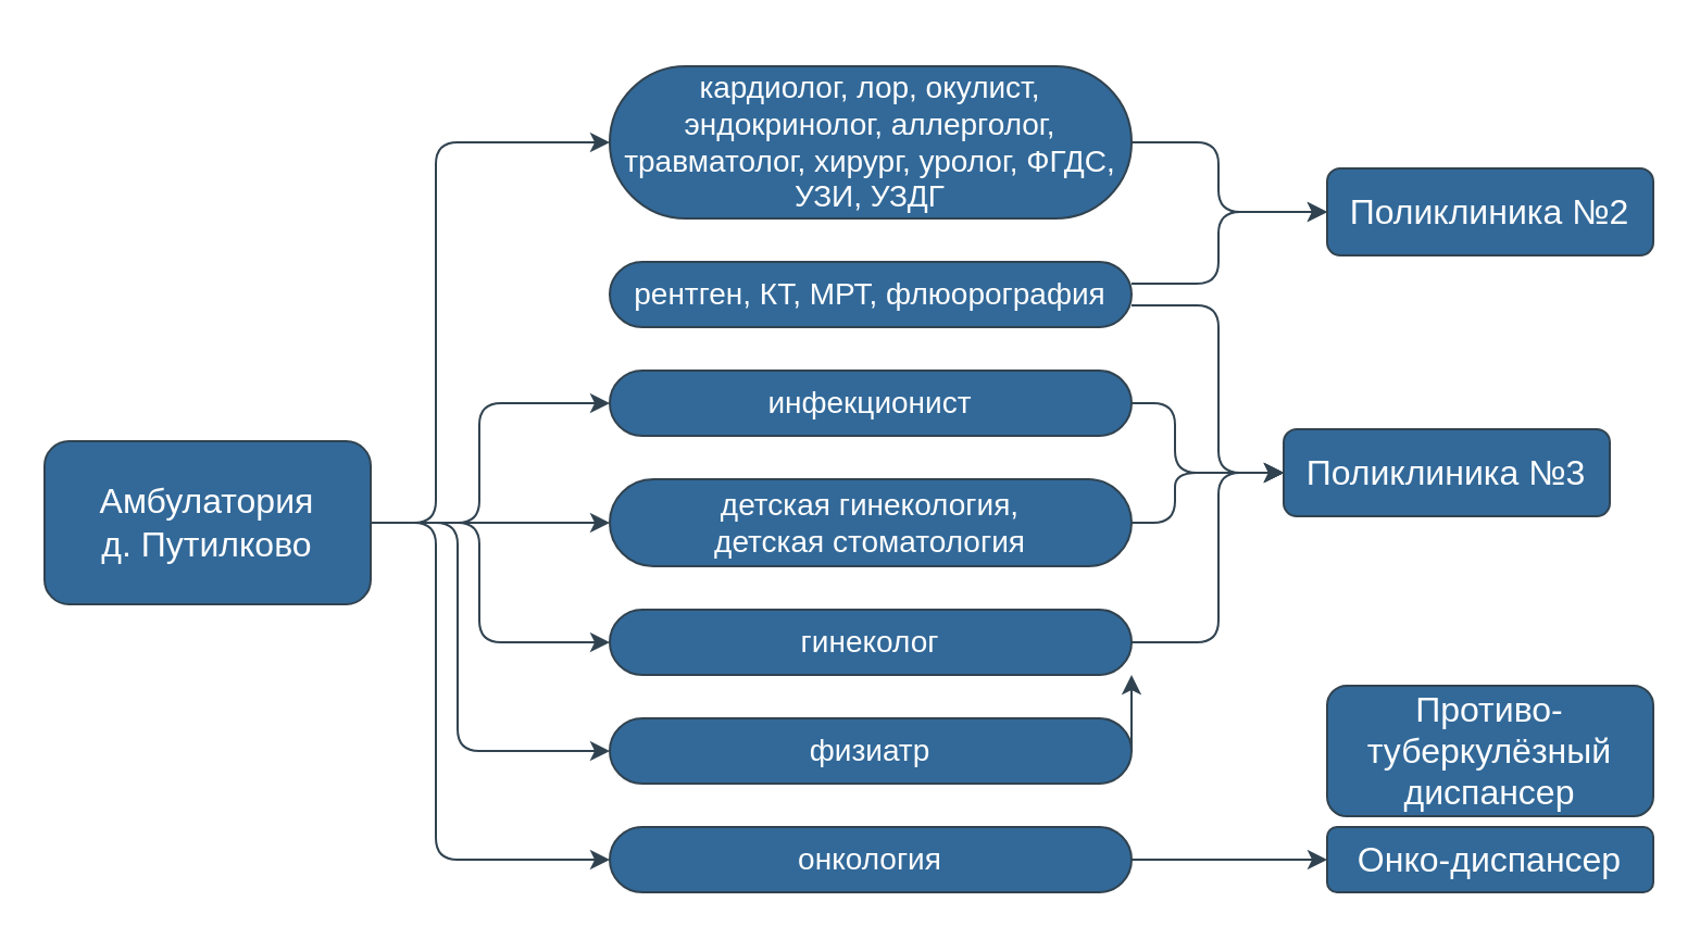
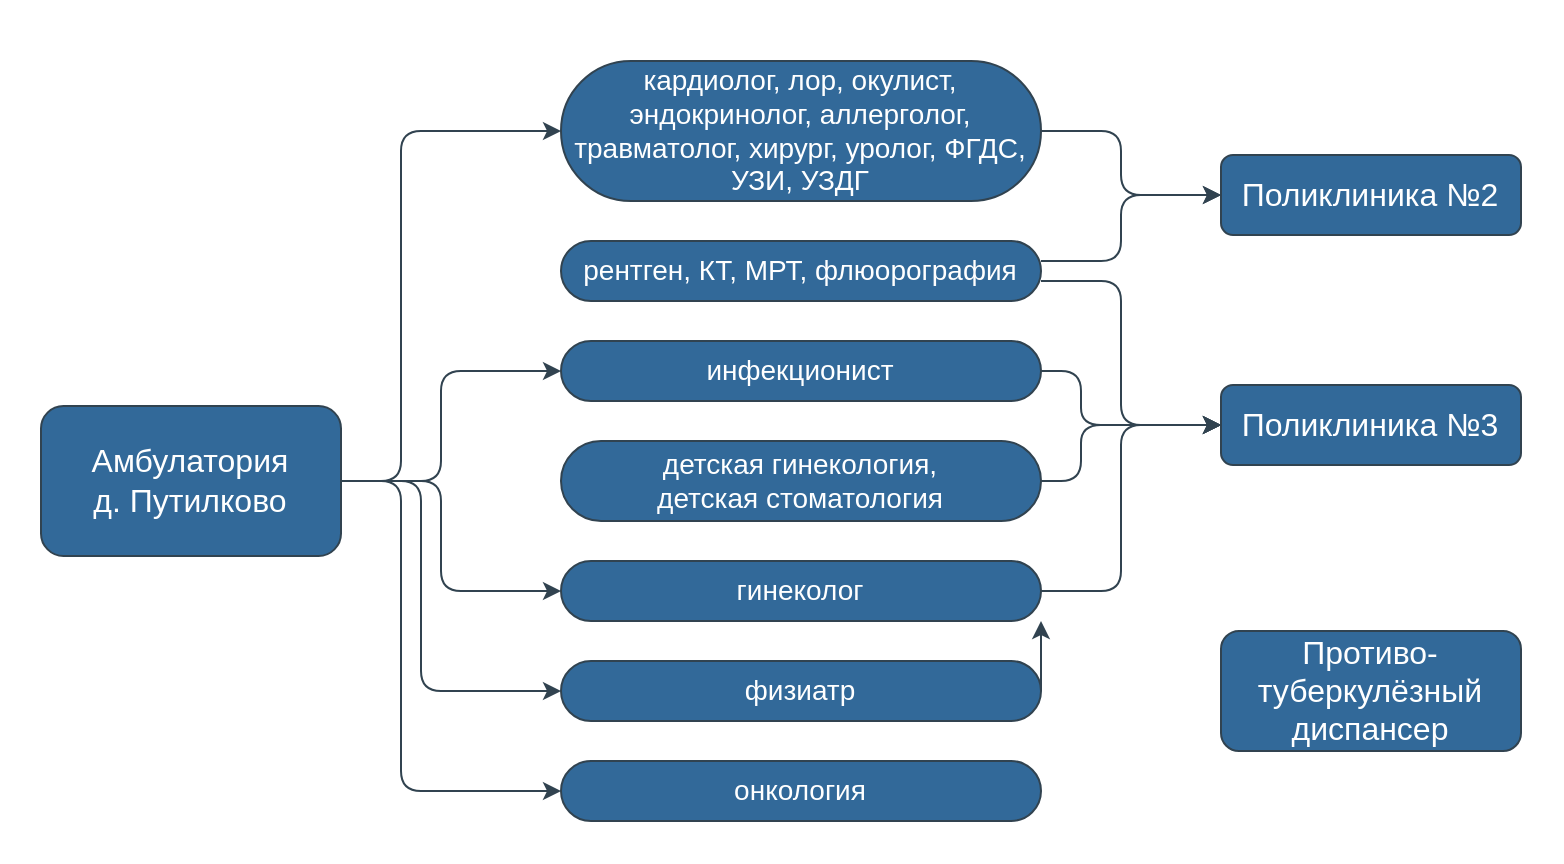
  <mxCell id="0" />
  <mxCell id="1" parent="0" />
  <mxCell id="2" value="&lt;font style=&quot;font-size: 14px&quot;&gt;кардиолог, лор, окулист, эндокринолог, аллерголог, травматолог, хирург, уролог, ФГДС, УЗИ, УЗДГ&lt;/font&gt;" style="rounded=1;whiteSpace=wrap;html=1;arcSize=50;shadow=0;fontColor=#FFFFFF;fillColor=#326999;strokeColor=#314350;" vertex="1" parent="1"><mxGeometry x="280" y="30" width="240" height="70" as="geometry" /></mxCell>
  <mxCell id="3" value="&lt;font style=&quot;font-size: 14px&quot;&gt;рентген, КТ, МРТ, флюорография&lt;/font&gt;" style="rounded=1;whiteSpace=wrap;html=1;arcSize=50;shadow=0;fontColor=#FFFFFF;fillColor=#326999;strokeColor=#314350;" vertex="1" parent="1"><mxGeometry x="280" y="120" width="240" height="30" as="geometry" /></mxCell>
  <mxCell id="4" value="&lt;font style=&quot;font-size: 14px&quot;&gt;инфекционист&lt;/font&gt;" style="rounded=1;whiteSpace=wrap;html=1;arcSize=50;shadow=0;fontColor=#FFFFFF;fillColor=#326999;strokeColor=#314350;" vertex="1" parent="1"><mxGeometry x="280" y="170" width="240" height="30" as="geometry" /></mxCell>
  <mxCell id="5" value="&lt;font style=&quot;font-size: 16px&quot;&gt;Амбулатория&lt;br&gt;д. Путилково&lt;br&gt;&lt;/font&gt;" style="rounded=1;whiteSpace=wrap;html=1;shadow=0;fontColor=#FFFFFF;fillColor=#326999;strokeColor=#314350;" vertex="1" parent="1"><mxGeometry x="20" y="202.5" width="150" height="75" as="geometry" /></mxCell>
  <mxCell id="6" value="&lt;font&gt;&lt;font style=&quot;font-size: 16px&quot;&gt;Поликлиника №2&lt;/font&gt;&lt;br&gt;&lt;/font&gt;" style="rounded=1;whiteSpace=wrap;html=1;shadow=0;fontColor=#FFFFFF;fillColor=#326999;strokeColor=#314350;" vertex="1" parent="1"><mxGeometry x="610" y="77" width="150" height="40" as="geometry" /></mxCell>
  <mxCell id="7" value="" style="edgeStyle=elbowEdgeStyle;elbow=horizontal;endArrow=classic;html=1;exitX=1;exitY=0.5;exitDx=0;exitDy=0;entryX=0;entryY=0.5;entryDx=0;entryDy=0;shadow=0;fontColor=#FFFFFF;strokeColor=#314350;" edge="1" parent="1" source="2" target="6"><mxGeometry width="50" height="50" relative="1" as="geometry"><mxPoint x="630" y="180" as="sourcePoint" /><mxPoint x="680" y="130" as="targetPoint" /><Array as="points"><mxPoint x="560" y="90" /><mxPoint x="560" y="20" /></Array></mxGeometry></mxCell>
  <mxCell id="8" value="" style="edgeStyle=elbowEdgeStyle;elbow=horizontal;endArrow=classic;html=1;entryX=0;entryY=0.5;entryDx=0;entryDy=0;shadow=0;fontColor=#FFFFFF;strokeColor=#314350;" edge="1" parent="1" target="6"><mxGeometry width="50" height="50" relative="1" as="geometry"><mxPoint x="520" y="130" as="sourcePoint" /><mxPoint x="620" y="117.5" as="targetPoint" /><Array as="points"><mxPoint x="560" y="110" /><mxPoint x="560" y="60" /></Array></mxGeometry></mxCell>
- <mxCell id="9" value="&lt;font&gt;&lt;font style=&quot;font-size: 16px&quot;&gt;Поликлиника №3&lt;/font&gt;&lt;br&gt;&lt;/font&gt;" style="rounded=1;whiteSpace=wrap;html=1;shadow=0;fontColor=#FFFFFF;fillColor=#326999;strokeColor=#314350;" vertex="1" parent="1"><mxGeometry x="590" y="197" width="150" height="40" as="geometry" /></mxCell>
+ <mxCell id="9" value="&lt;font&gt;&lt;font style=&quot;font-size: 16px&quot;&gt;Поликлиника №3&lt;/font&gt;&lt;br&gt;&lt;/font&gt;" style="rounded=1;whiteSpace=wrap;html=1;shadow=0;fontColor=#FFFFFF;fillColor=#326999;strokeColor=#314350;" vertex="1" parent="1"><mxGeometry x="610" y="192" width="150" height="40" as="geometry" /></mxCell>
  <mxCell id="10" value="&lt;font style=&quot;font-size: 14px&quot;&gt;детская гинекология,&lt;br&gt;детская стоматология&lt;/font&gt;" style="rounded=1;whiteSpace=wrap;html=1;arcSize=50;shadow=0;fontColor=#FFFFFF;fillColor=#326999;strokeColor=#314350;" vertex="1" parent="1"><mxGeometry x="280" y="220" width="240" height="40" as="geometry" /></mxCell>
  <mxCell id="11" value="&lt;font style=&quot;font-size: 14px&quot;&gt;гинеколог&lt;/font&gt;" style="rounded=1;whiteSpace=wrap;html=1;arcSize=50;shadow=0;fontColor=#FFFFFF;fillColor=#326999;strokeColor=#314350;" vertex="1" parent="1"><mxGeometry x="280" y="280" width="240" height="30" as="geometry" /></mxCell>
  <mxCell id="12" value="&lt;font style=&quot;font-size: 14px&quot;&gt;физиатр&lt;/font&gt;" style="rounded=1;whiteSpace=wrap;html=1;arcSize=50;shadow=0;fontColor=#FFFFFF;fillColor=#326999;strokeColor=#314350;" vertex="1" parent="1"><mxGeometry x="280" y="330" width="240" height="30" as="geometry" /></mxCell>
  <mxCell id="13" value="" style="edgeStyle=elbowEdgeStyle;elbow=horizontal;endArrow=classic;html=1;entryX=0;entryY=0.5;entryDx=0;entryDy=0;shadow=0;fontColor=#FFFFFF;strokeColor=#314350;" edge="1" parent="1" target="9"><mxGeometry width="50" height="50" relative="1" as="geometry"><mxPoint x="520" y="140" as="sourcePoint" /><mxPoint x="670" y="300" as="targetPoint" /><Array as="points"><mxPoint x="560" y="170" /><mxPoint x="560" y="110" /><mxPoint x="540" y="110" /><mxPoint x="580" y="100" /></Array></mxGeometry></mxCell>
  <mxCell id="14" value="" style="edgeStyle=elbowEdgeStyle;elbow=horizontal;endArrow=classic;html=1;exitX=1;exitY=0.5;exitDx=0;exitDy=0;entryX=0;entryY=0.5;entryDx=0;entryDy=0;shadow=0;fontColor=#FFFFFF;strokeColor=#314350;" edge="1" parent="1" source="4" target="9"><mxGeometry width="50" height="50" relative="1" as="geometry"><mxPoint x="630" y="360" as="sourcePoint" /><mxPoint x="680" y="310" as="targetPoint" /><Array as="points"><mxPoint x="540" y="200" /></Array></mxGeometry></mxCell>
  <mxCell id="15" value="" style="edgeStyle=elbowEdgeStyle;elbow=horizontal;endArrow=classic;html=1;exitX=1;exitY=0.5;exitDx=0;exitDy=0;entryX=0;entryY=0.5;entryDx=0;entryDy=0;shadow=0;fontColor=#FFFFFF;strokeColor=#314350;" edge="1" parent="1" source="10" target="9"><mxGeometry width="50" height="50" relative="1" as="geometry"><mxPoint x="640" y="370" as="sourcePoint" /><mxPoint x="690" y="320" as="targetPoint" /><Array as="points"><mxPoint x="540" y="230" /><mxPoint x="580" y="160" /></Array></mxGeometry></mxCell>
  <mxCell id="16" value="" style="edgeStyle=elbowEdgeStyle;elbow=horizontal;endArrow=classic;html=1;exitX=1;exitY=0.5;exitDx=0;exitDy=0;entryX=0;entryY=0.5;entryDx=0;entryDy=0;shadow=0;fontColor=#FFFFFF;strokeColor=#314350;" edge="1" parent="1" source="11" target="9"><mxGeometry width="50" height="50" relative="1" as="geometry"><mxPoint x="650" y="380" as="sourcePoint" /><mxPoint x="700" y="330" as="targetPoint" /><Array as="points"><mxPoint x="560" y="260" /></Array></mxGeometry></mxCell>
  <mxCell id="17" value="&lt;font style=&quot;font-size: 16px&quot;&gt;&lt;font style=&quot;font-size: 16px&quot;&gt;Противо-&lt;br&gt;&lt;/font&gt;туберкулёзный&lt;br&gt;диспансер&lt;br&gt;&lt;/font&gt;" style="rounded=1;whiteSpace=wrap;html=1;shadow=0;fontColor=#FFFFFF;fillColor=#326999;strokeColor=#314350;" vertex="1" parent="1"><mxGeometry x="610" y="315" width="150" height="60" as="geometry" /></mxCell>
  <mxCell id="18" value="" style="edgeStyle=elbowEdgeStyle;elbow=horizontal;endArrow=classic;html=1;exitX=1;exitY=0.5;exitDx=0;exitDy=0;shadow=0;fontColor=#FFFFFF;strokeColor=#314350;" edge="1" parent="1" source="12" target="11"><mxGeometry width="50" height="50" relative="1" as="geometry"><mxPoint x="60" y="350" as="sourcePoint" /><mxPoint x="110" y="300" as="targetPoint" /></mxGeometry></mxCell>
  <mxCell id="19" value="&lt;font style=&quot;font-size: 14px&quot;&gt;онкология&lt;/font&gt;" style="rounded=1;whiteSpace=wrap;html=1;arcSize=50;shadow=0;fontColor=#FFFFFF;fillColor=#326999;strokeColor=#314350;" vertex="1" parent="1"><mxGeometry x="280" y="380" width="240" height="30" as="geometry" /></mxCell>
- <mxCell id="20" value="&lt;font&gt;&lt;font style=&quot;font-size: 16px&quot;&gt;Онко-диспансер&lt;/font&gt;&lt;br&gt;&lt;/font&gt;" style="rounded=1;whiteSpace=wrap;html=1;shadow=0;fontColor=#FFFFFF;fillColor=#326999;strokeColor=#314350;" vertex="1" parent="1"><mxGeometry x="610" y="380" width="150" height="30" as="geometry" /></mxCell>
- <mxCell id="21" value="" style="edgeStyle=elbowEdgeStyle;elbow=horizontal;endArrow=classic;html=1;entryX=0;entryY=0.5;entryDx=0;entryDy=0;exitX=1;exitY=0.5;exitDx=0;exitDy=0;shadow=0;fontColor=#FFFFFF;strokeColor=#314350;" edge="1" parent="1" source="19" target="20"><mxGeometry width="50" height="50" relative="1" as="geometry"><mxPoint x="150" y="480" as="sourcePoint" /><mxPoint x="200" y="430" as="targetPoint" /></mxGeometry></mxCell>
  <mxCell id="22" value="" style="edgeStyle=elbowEdgeStyle;elbow=horizontal;endArrow=classic;html=1;entryX=0;entryY=0.5;entryDx=0;entryDy=0;exitX=1;exitY=0.5;exitDx=0;exitDy=0;shadow=0;fontColor=#FFFFFF;strokeColor=#314350;" edge="1" parent="1" source="5" target="19"><mxGeometry width="50" height="50" relative="1" as="geometry"><mxPoint x="145" y="385" as="sourcePoint" /><mxPoint x="195" y="335" as="targetPoint" /><Array as="points"><mxPoint x="200" y="320" /></Array></mxGeometry></mxCell>
  <mxCell id="23" value="" style="edgeStyle=elbowEdgeStyle;elbow=horizontal;endArrow=classic;html=1;exitX=1;exitY=0.5;exitDx=0;exitDy=0;entryX=0;entryY=0.5;entryDx=0;entryDy=0;shadow=0;fontColor=#FFFFFF;strokeColor=#314350;" edge="1" parent="1" source="5" target="2"><mxGeometry width="50" height="50" relative="1" as="geometry"><mxPoint x="180" y="250" as="sourcePoint" /><mxPoint x="230" y="200" as="targetPoint" /><Array as="points"><mxPoint x="200" y="160" /></Array></mxGeometry></mxCell>
  <mxCell id="24" value="" style="edgeStyle=elbowEdgeStyle;elbow=horizontal;endArrow=classic;html=1;exitX=1;exitY=0.5;exitDx=0;exitDy=0;entryX=0;entryY=0.5;entryDx=0;entryDy=0;shadow=0;fontColor=#FFFFFF;strokeColor=#314350;" edge="1" parent="1" source="5" target="12"><mxGeometry width="50" height="50" relative="1" as="geometry"><mxPoint x="160" y="500" as="sourcePoint" /><mxPoint x="210" y="450" as="targetPoint" /><Array as="points"><mxPoint x="210" y="290" /></Array></mxGeometry></mxCell>
  <mxCell id="25" value="" style="edgeStyle=elbowEdgeStyle;elbow=horizontal;endArrow=classic;html=1;exitX=1;exitY=0.5;exitDx=0;exitDy=0;entryX=0;entryY=0.5;entryDx=0;entryDy=0;shadow=0;fontColor=#FFFFFF;strokeColor=#314350;" edge="1" parent="1" source="5" target="4"><mxGeometry width="50" height="50" relative="1" as="geometry"><mxPoint x="170" y="510" as="sourcePoint" /><mxPoint x="220" y="460" as="targetPoint" /><Array as="points"><mxPoint x="220" y="210" /></Array></mxGeometry></mxCell>
  <mxCell id="26" value="" style="edgeStyle=elbowEdgeStyle;elbow=horizontal;endArrow=classic;html=1;exitX=1;exitY=0.5;exitDx=0;exitDy=0;entryX=0;entryY=0.5;entryDx=0;entryDy=0;shadow=0;fontColor=#FFFFFF;strokeColor=#314350;" edge="1" parent="1" source="5" target="11"><mxGeometry width="50" height="50" relative="1" as="geometry"><mxPoint x="180" y="520" as="sourcePoint" /><mxPoint x="230" y="470" as="targetPoint" /><Array as="points"><mxPoint x="220" y="270" /></Array></mxGeometry></mxCell>
- <mxCell id="27" value="" style="edgeStyle=elbowEdgeStyle;elbow=horizontal;endArrow=classic;html=1;exitX=1;exitY=0.5;exitDx=0;exitDy=0;entryX=0;entryY=0.5;entryDx=0;entryDy=0;shadow=0;fontColor=#FFFFFF;strokeColor=#314350;" edge="1" parent="1" source="5" target="10"><mxGeometry width="50" height="50" relative="1" as="geometry"><mxPoint x="190" y="530" as="sourcePoint" /><mxPoint x="240" y="480" as="targetPoint" /></mxGeometry></mxCell>
